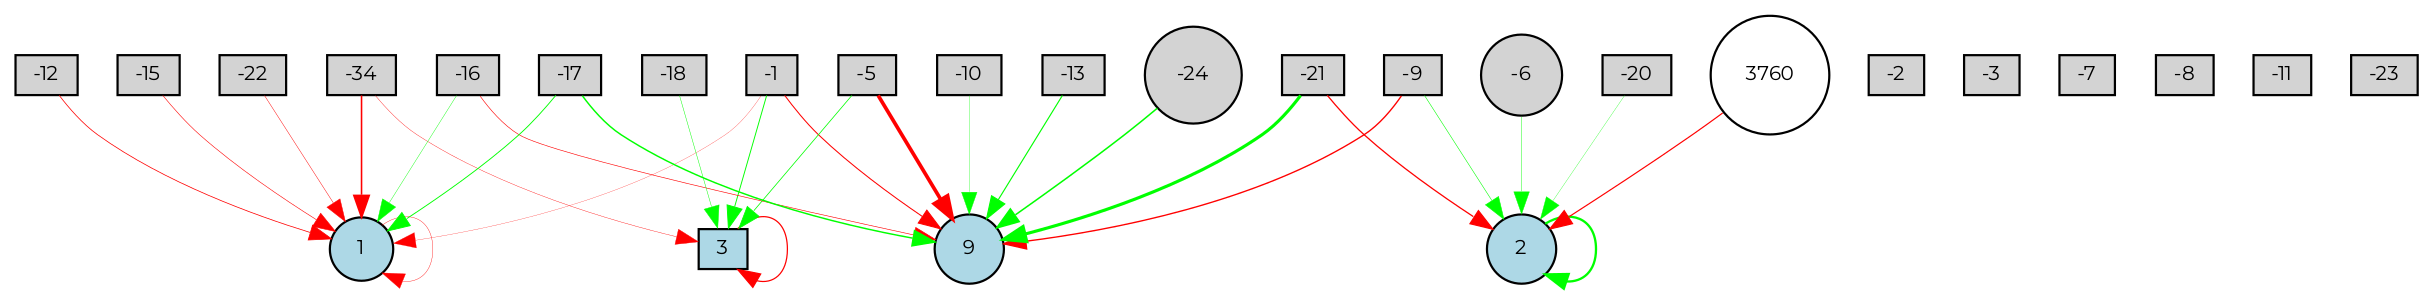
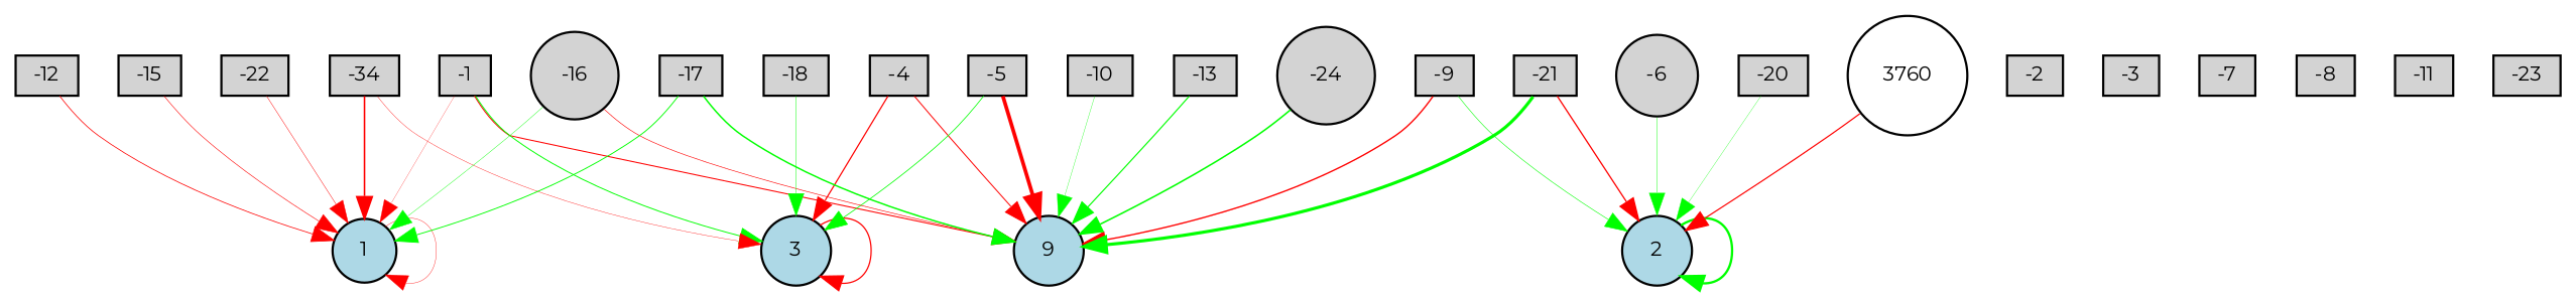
  digraph {
    fontname=Montserrat
    node [fillcolor=lightgray fontname=Montserrat fontsize=9 shape=box style=filled]
    edge [color=red fontname=Montserrat style=solid]
    -1 [height=0.2 width=0.2]
    n2 [fillcolor=lightblue height=0.2 label=9 shape=circle width=0.2]
    1 [fillcolor=lightblue height=0.2 shape=circle width=0.2]
-   3 [fillcolor=lightblue height=0.2 width=0.2]
+   3 [fillcolor=lightblue height=0.2 shape=circle width=0.2]
    -2 [height=0.2 width=0.2]
    -3 [height=0.2 width=0.2]
+   -4 [height=0.2 width=0.2]
    -5 [height=0.2 width=0.2]
    -6 [height=0.2 shape=circle width=0.2]
    2 [fillcolor=lightblue height=0.2 shape=circle width=0.2]
    -7 [height=0.2 width=0.2]
    -8 [height=0.2 width=0.2]
    -9 [height=0.2 width=0.2]
    -10 [height=0.2 width=0.2]
    -11 [height=0.2 width=0.2]
    -12 [height=0.2 width=0.2]
    -13 [height=0.2 width=0.2]
    n18 [height=0.2 label=-34 width=0.2]
    -15 [height=0.2 width=0.2]
-   -16 [height=0.2 width=0.2]
+   -16 [height=0.2 shape=circle width=0.2]
    -17 [height=0.2 width=0.2]
    -18 [height=0.2 width=0.2]
    -20 [height=0.2 width=0.2]
    -21 [height=0.2 width=0.2]
    -22 [height=0.2 width=0.2]
    -23 [height=0.2 width=0.2]
    -24 [height=0.2 shape=circle width=0.2]
    3760 [fillcolor=white height=0.2 shape=circle width=0.2]
    -1 -> n2 [penwidth=0.4660504821984417]
    -1 -> 1 [penwidth=0.11282491218221914]
    -1 -> 3 [color=green penwidth=0.4265669480945846]
    1 -> 1 [penwidth=0.16911423614227722]
    3 -> 3 [penwidth=0.5562654560113469]
+   -4 -> n2 [penwidth=0.44076724559049474]
+   -4 -> 3 [penwidth=0.5451260382911429]
    -5 -> n2 [penwidth=1.666029172397029]
    -5 -> 3 [color=green penwidth=0.34461976048407894]
    -6 -> 2 [color=green penwidth=0.19574026617331325]
    2 -> 2 [color=green penwidth=1.0413017556608701]
    -9 -> n2 [penwidth=0.6147801773722789]
    -9 -> 2 [color=green penwidth=0.2511978988724146]
    -10 -> n2 [color=green penwidth=0.14924689357975085]
    -12 -> 1 [penwidth=0.3392347848119382]
    -13 -> n2 [color=green penwidth=0.5137596022273373]
    n18 -> 1 [penwidth=0.7069320305556085]
    n18 -> 3 [penwidth=0.16702056039250923]
    -15 -> 1 [penwidth=0.25790540666278666]
    -16 -> n2 [penwidth=0.2705879264651685]
    -16 -> 1 [color=green penwidth=0.1830592369515192]
    -17 -> n2 [color=green penwidth=0.6551231268966589]
    -17 -> 1 [color=green penwidth=0.41036995753554617]
    -18 -> 3 [color=green penwidth=0.20968412543616072]
    -20 -> 2 [color=green penwidth=0.13712244871632323]
    -21 -> n2 [color=green penwidth=1.4128836845073944]
    -21 -> 2 [penwidth=0.5760162306649012]
    -22 -> 1 [penwidth=0.2060525643637084]
    -24 -> n2 [color=green penwidth=0.6910325619159742]
    3760 -> 2 [penwidth=0.531453796777524]
  }
